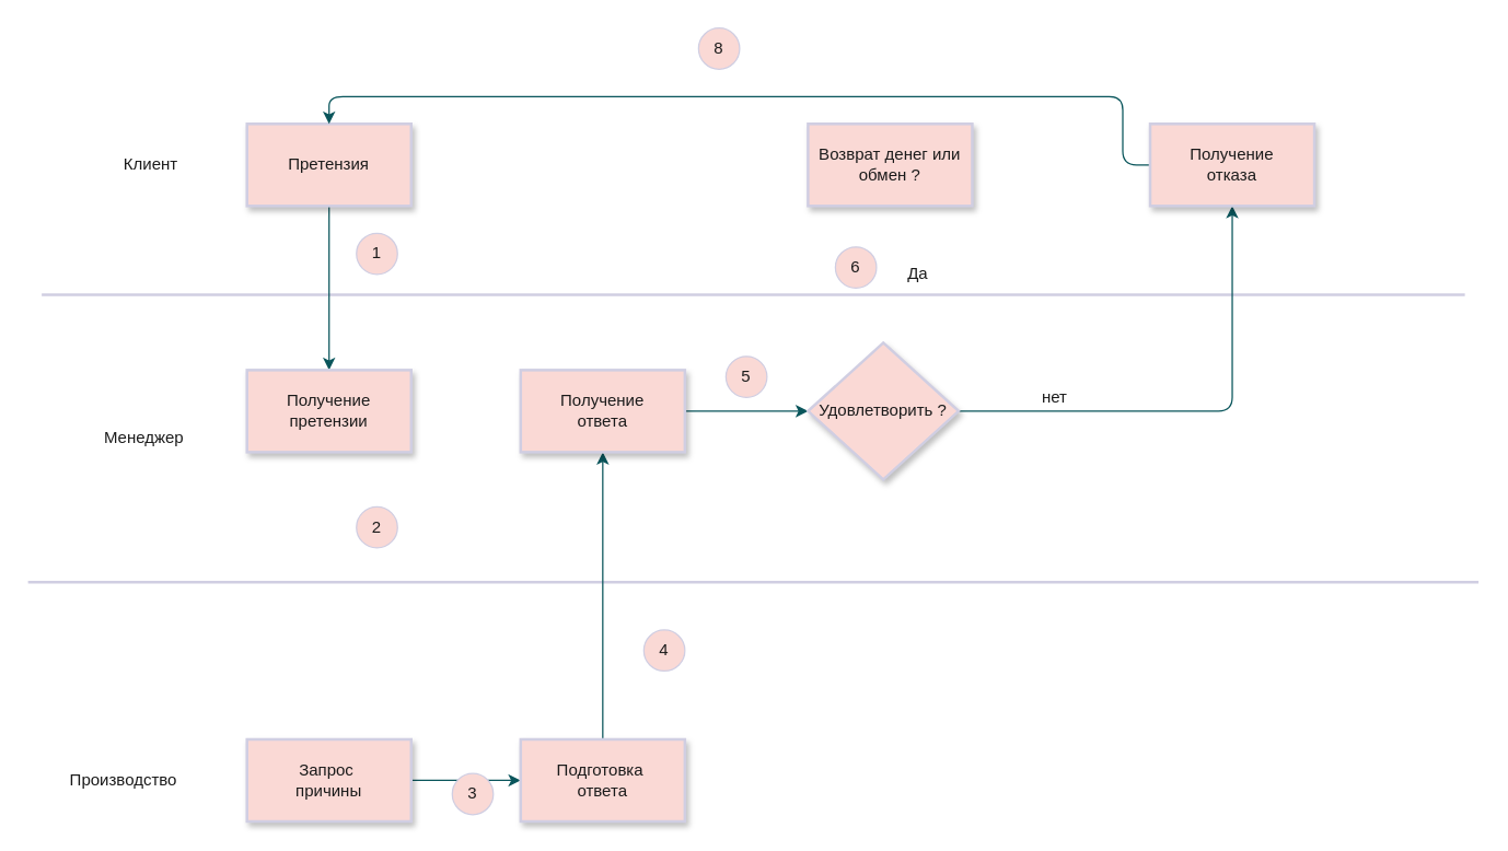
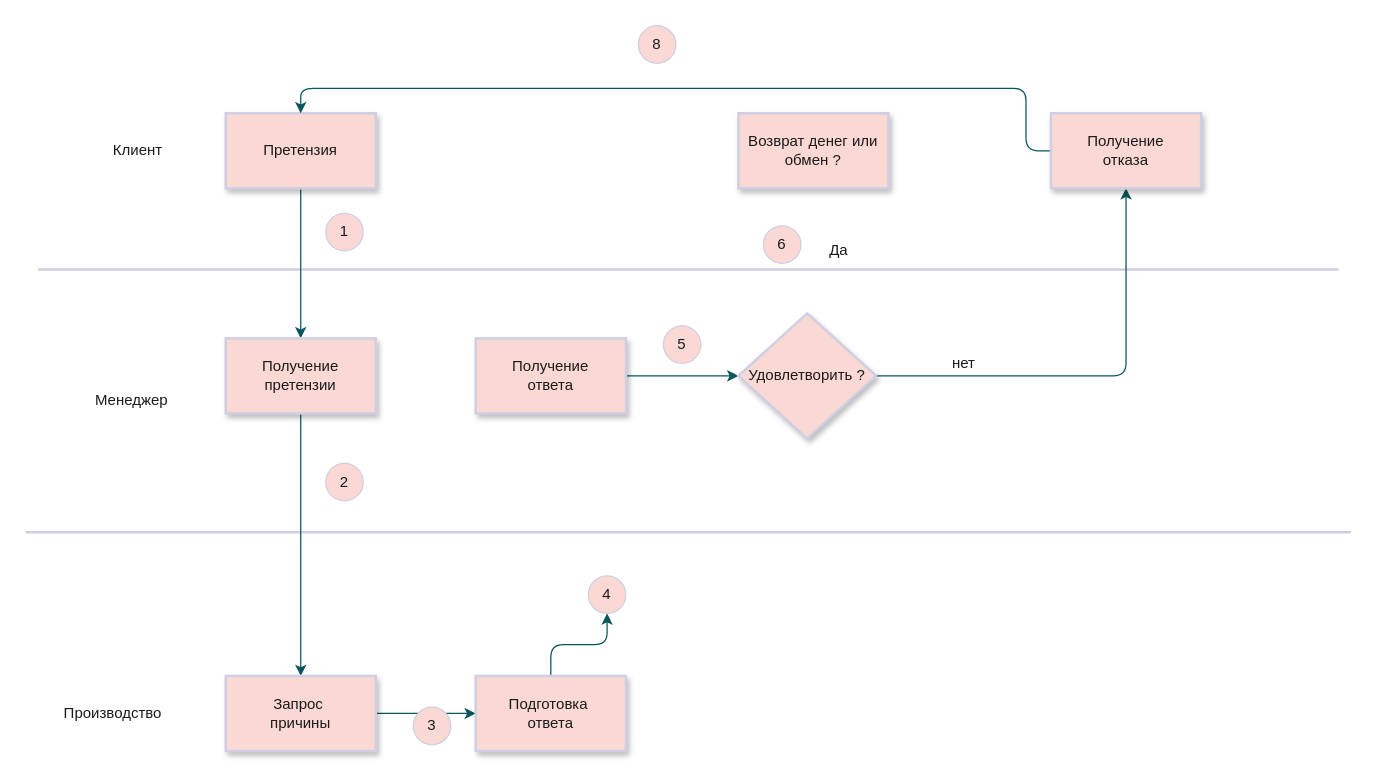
  <mxCell id="0" />
  <mxCell id="1" parent="0" />
  <mxCell id="2" value="" style="line;strokeWidth=2;html=1;rounded=0;sketch=0;fontColor=#1A1A1A;fillColor=#FAD9D5;strokeColor=#D0CEE2;" vertex="1" parent="1"><mxGeometry x="20" y="420" width="1060" height="10" as="geometry" /></mxCell>
  <mxCell id="3" value="" style="line;strokeWidth=2;html=1;rounded=0;sketch=0;fontColor=#1A1A1A;fillColor=#FAD9D5;strokeColor=#D0CEE2;" vertex="1" parent="1"><mxGeometry x="30" y="210" width="1040" height="10" as="geometry" /></mxCell>
  <mxCell id="4" value="Клиент" style="text;html=1;strokeColor=none;fillColor=none;align=center;verticalAlign=middle;whiteSpace=wrap;rounded=0;sketch=0;fontColor=#1A1A1A;" vertex="1" parent="1"><mxGeometry x="70" y="100" width="80" height="40" as="geometry" /></mxCell>
  <mxCell id="5" value="Менеджер" style="text;html=1;strokeColor=none;fillColor=none;align=center;verticalAlign=middle;whiteSpace=wrap;rounded=0;sketch=0;fontColor=#1A1A1A;" vertex="1" parent="1"><mxGeometry x="60" y="300" width="90" height="40" as="geometry" /></mxCell>
  <mxCell id="6" value="Производство" style="text;html=1;strokeColor=none;fillColor=none;align=center;verticalAlign=middle;whiteSpace=wrap;rounded=0;sketch=0;fontColor=#1A1A1A;" vertex="1" parent="1"><mxGeometry x="70" y="560" width="40" height="20" as="geometry" /></mxCell>
  <mxCell id="7" value="" style="edgeStyle=orthogonalEdgeStyle;curved=0;rounded=1;sketch=0;orthogonalLoop=1;jettySize=auto;html=1;fontColor=#1A1A1A;strokeColor=#09555B;" edge="1" parent="1" source="8" target="10"><mxGeometry relative="1" as="geometry" /></mxCell>
  <mxCell id="8" value="Претензия" style="whiteSpace=wrap;html=1;rounded=0;sketch=0;fontColor=#1A1A1A;strokeColor=#D0CEE2;fillColor=#FAD9D5;strokeWidth=2;shadow=1;" vertex="1" parent="1"><mxGeometry x="180" y="90" width="120" height="60" as="geometry" /></mxCell>
+ <mxCell id="9" value="" style="edgeStyle=orthogonalEdgeStyle;curved=0;rounded=1;sketch=0;orthogonalLoop=1;jettySize=auto;html=1;fontColor=#1A1A1A;strokeColor=#09555B;" edge="1" parent="1" source="10" target="12"><mxGeometry relative="1" as="geometry" /></mxCell>
  <mxCell id="10" value="Получение&lt;br&gt;претензии" style="whiteSpace=wrap;html=1;rounded=0;sketch=0;fontColor=#1A1A1A;strokeColor=#D0CEE2;fillColor=#FAD9D5;strokeWidth=2;shadow=1;" vertex="1" parent="1"><mxGeometry x="180" y="270" width="120" height="60" as="geometry" /></mxCell>
  <mxCell id="11" value="" style="edgeStyle=orthogonalEdgeStyle;curved=0;rounded=1;sketch=0;orthogonalLoop=1;jettySize=auto;html=1;fontColor=#1A1A1A;strokeColor=#09555B;" edge="1" parent="1" source="12" target="14"><mxGeometry relative="1" as="geometry" /></mxCell>
  <mxCell id="12" value="Запрос&amp;nbsp;&lt;br&gt;причины" style="whiteSpace=wrap;html=1;rounded=0;sketch=0;fontColor=#1A1A1A;strokeColor=#D0CEE2;fillColor=#FAD9D5;strokeWidth=2;shadow=1;" vertex="1" parent="1"><mxGeometry x="180" y="540" width="120" height="60" as="geometry" /></mxCell>
- <mxCell id="13" value="" style="edgeStyle=orthogonalEdgeStyle;curved=0;rounded=1;sketch=0;orthogonalLoop=1;jettySize=auto;html=1;fontColor=#1A1A1A;strokeColor=#09555B;entryX=0.5;entryY=1;entryDx=0;entryDy=0;" edge="1" parent="1" source="14" target="16"><mxGeometry relative="1" as="geometry" /></mxCell>
+ <mxCell id="13" value="" style="edgeStyle=orthogonalEdgeStyle;curved=0;rounded=1;sketch=0;orthogonalLoop=1;jettySize=auto;html=1;fontColor=#1A1A1A;strokeColor=#09555B;" edge="1" parent="1" source="14" target="27"><mxGeometry relative="1" as="geometry" /></mxCell>
  <mxCell id="14" value="Подготовка&amp;nbsp;&lt;br&gt;ответа" style="whiteSpace=wrap;html=1;rounded=0;sketch=0;fontColor=#1A1A1A;strokeColor=#D0CEE2;fillColor=#FAD9D5;strokeWidth=2;shadow=1;" vertex="1" parent="1"><mxGeometry x="380" y="540" width="120" height="60" as="geometry" /></mxCell>
  <mxCell id="15" style="edgeStyle=orthogonalEdgeStyle;curved=0;rounded=1;sketch=0;orthogonalLoop=1;jettySize=auto;html=1;entryX=0;entryY=0.5;entryDx=0;entryDy=0;fontColor=#1A1A1A;strokeColor=#09555B;" edge="1" parent="1" source="16" target="18"><mxGeometry relative="1" as="geometry" /></mxCell>
  <mxCell id="16" value="Получение&lt;br&gt;ответа" style="whiteSpace=wrap;html=1;rounded=0;sketch=0;fontColor=#1A1A1A;strokeColor=#D0CEE2;fillColor=#FAD9D5;strokeWidth=2;shadow=1;" vertex="1" parent="1"><mxGeometry x="380" y="270" width="120" height="60" as="geometry" /></mxCell>
  <mxCell id="17" value="" style="edgeStyle=orthogonalEdgeStyle;curved=0;rounded=1;sketch=0;orthogonalLoop=1;jettySize=auto;html=1;fontColor=#1A1A1A;strokeColor=#09555B;" edge="1" parent="1" source="18" target="21"><mxGeometry relative="1" as="geometry" /></mxCell>
  <mxCell id="18" value="Удовлетворить ?" style="rhombus;whiteSpace=wrap;html=1;rounded=0;sketch=0;fontColor=#1A1A1A;strokeColor=#D0CEE2;fillColor=#FAD9D5;strokeWidth=2;shadow=1;" vertex="1" parent="1"><mxGeometry x="590" y="250" width="110" height="100" as="geometry" /></mxCell>
  <mxCell id="19" value="Возврат денег или обмен ?" style="rounded=0;whiteSpace=wrap;html=1;sketch=0;fontColor=#1A1A1A;strokeColor=#D0CEE2;fillColor=#FAD9D5;strokeWidth=2;shadow=1;" vertex="1" parent="1"><mxGeometry x="590" y="90" width="120" height="60" as="geometry" /></mxCell>
  <mxCell id="20" style="edgeStyle=orthogonalEdgeStyle;curved=0;rounded=1;sketch=0;orthogonalLoop=1;jettySize=auto;html=1;entryX=0.5;entryY=0;entryDx=0;entryDy=0;fontColor=#1A1A1A;strokeColor=#09555B;" edge="1" parent="1" source="21" target="8"><mxGeometry relative="1" as="geometry"><Array as="points"><mxPoint x="820" y="70" /><mxPoint x="240" y="70" /></Array></mxGeometry></mxCell>
  <mxCell id="21" value="Получение &lt;br&gt;отказа" style="whiteSpace=wrap;html=1;rounded=0;fontColor=#1A1A1A;strokeColor=#D0CEE2;fillColor=#FAD9D5;sketch=0;strokeWidth=2;shadow=1;" vertex="1" parent="1"><mxGeometry x="840" y="90" width="120" height="60" as="geometry" /></mxCell>
  <mxCell id="22" value="Да" style="text;html=1;align=center;verticalAlign=middle;resizable=0;points=[];autosize=1;strokeColor=none;fontColor=#1A1A1A;" vertex="1" parent="1"><mxGeometry x="655" y="190" width="30" height="20" as="geometry" /></mxCell>
  <mxCell id="23" value="нет" style="text;html=1;align=center;verticalAlign=middle;resizable=0;points=[];autosize=1;strokeColor=none;fontColor=#1A1A1A;" vertex="1" parent="1"><mxGeometry x="755" y="280" width="30" height="20" as="geometry" /></mxCell>
  <mxCell id="24" value="1" style="ellipse;whiteSpace=wrap;html=1;aspect=fixed;rounded=0;sketch=0;fontColor=#1A1A1A;strokeColor=#D0CEE2;fillColor=#FAD9D5;" vertex="1" parent="1"><mxGeometry x="260" y="170" width="30" height="30" as="geometry" /></mxCell>
  <mxCell id="25" value="2" style="ellipse;whiteSpace=wrap;html=1;aspect=fixed;rounded=0;sketch=0;fontColor=#1A1A1A;strokeColor=#D0CEE2;fillColor=#FAD9D5;" vertex="1" parent="1"><mxGeometry x="260" y="370" width="30" height="30" as="geometry" /></mxCell>
  <mxCell id="26" value="3" style="ellipse;whiteSpace=wrap;html=1;aspect=fixed;rounded=0;sketch=0;fontColor=#1A1A1A;strokeColor=#D0CEE2;fillColor=#FAD9D5;" vertex="1" parent="1"><mxGeometry x="330" y="565" width="30" height="30" as="geometry" /></mxCell>
  <mxCell id="27" value="4" style="ellipse;whiteSpace=wrap;html=1;aspect=fixed;rounded=0;sketch=0;fontColor=#1A1A1A;strokeColor=#D0CEE2;fillColor=#FAD9D5;" vertex="1" parent="1"><mxGeometry x="470" y="460" width="30" height="30" as="geometry" /></mxCell>
  <mxCell id="28" value="5" style="ellipse;whiteSpace=wrap;html=1;aspect=fixed;rounded=0;sketch=0;fontColor=#1A1A1A;strokeColor=#D0CEE2;fillColor=#FAD9D5;" vertex="1" parent="1"><mxGeometry x="530" y="260" width="30" height="30" as="geometry" /></mxCell>
  <mxCell id="29" value="6" style="ellipse;whiteSpace=wrap;html=1;aspect=fixed;rounded=0;sketch=0;fontColor=#1A1A1A;strokeColor=#D0CEE2;fillColor=#FAD9D5;" vertex="1" parent="1"><mxGeometry x="610" y="180" width="30" height="30" as="geometry" /></mxCell>
  <mxCell id="30" value="8" style="ellipse;whiteSpace=wrap;html=1;aspect=fixed;rounded=0;sketch=0;fontColor=#1A1A1A;strokeColor=#D0CEE2;fillColor=#FAD9D5;" vertex="1" parent="1"><mxGeometry x="510" y="20" width="30" height="30" as="geometry" /></mxCell>
